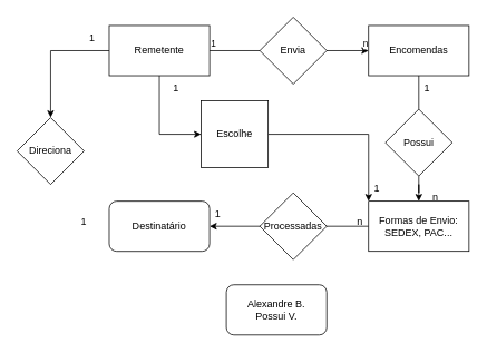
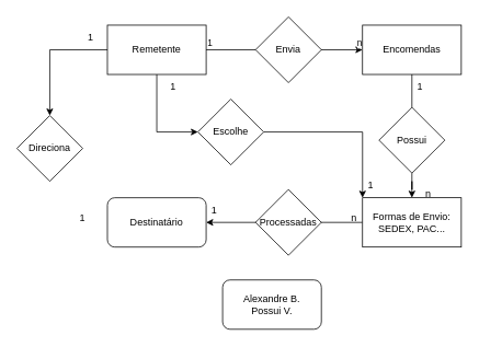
  <mxCell id="0" />
  <mxCell id="1" parent="0" />
  <mxCell id="2" style="edgeStyle=orthogonalEdgeStyle;rounded=0;orthogonalLoop=1;jettySize=auto;html=1;entryX=0;entryY=0.5;entryDx=0;entryDy=0;" edge="1" parent="1" source="4" target="23"><mxGeometry relative="1" as="geometry"><mxPoint x="200" y="170" as="targetPoint" /></mxGeometry></mxCell>
  <mxCell id="3" style="edgeStyle=orthogonalEdgeStyle;rounded=0;orthogonalLoop=1;jettySize=auto;html=1;" edge="1" parent="1" source="4" target="26"><mxGeometry relative="1" as="geometry"><mxPoint x="60" y="140" as="targetPoint" /></mxGeometry></mxCell>
  <mxCell id="4" value="Remetente" style="rounded=0;whiteSpace=wrap;html=1;" vertex="1" parent="1"><mxGeometry x="130" y="30" width="120" height="60" as="geometry" /></mxCell>
  <mxCell id="5" value="" style="endArrow=classic;html=1;rounded=0;" edge="1" parent="1"><mxGeometry relative="1" as="geometry"><mxPoint x="250" y="60" as="sourcePoint" /><mxPoint x="440" y="60" as="targetPoint" /></mxGeometry></mxCell>
  <mxCell id="6" value="Envia" style="edgeLabel;resizable=0;html=1;align=center;verticalAlign=middle;" connectable="0" vertex="1" parent="5"><mxGeometry relative="1" as="geometry" /></mxCell>
  <mxCell id="7" value="1" style="edgeLabel;resizable=0;html=1;align=left;verticalAlign=bottom;" connectable="0" vertex="1" parent="5"><mxGeometry x="-1" relative="1" as="geometry" /></mxCell>
  <mxCell id="8" value="n" style="edgeLabel;resizable=0;html=1;align=right;verticalAlign=bottom;" connectable="0" vertex="1" parent="5"><mxGeometry x="1" relative="1" as="geometry" /></mxCell>
  <mxCell id="9" style="edgeStyle=orthogonalEdgeStyle;rounded=0;orthogonalLoop=1;jettySize=auto;html=1;startArrow=none;" edge="1" parent="1" source="15" target="12"><mxGeometry relative="1" as="geometry" /></mxCell>
  <mxCell id="10" value="Encomendas" style="rounded=0;whiteSpace=wrap;html=1;" vertex="1" parent="1"><mxGeometry x="440" y="30" width="120" height="60" as="geometry" /></mxCell>
  <mxCell id="11" style="edgeStyle=orthogonalEdgeStyle;rounded=0;orthogonalLoop=1;jettySize=auto;html=1;" edge="1" parent="1" source="12" target="17"><mxGeometry relative="1" as="geometry" /></mxCell>
  <mxCell id="12" value="Formas de Envio: SEDEX, PAC..." style="rounded=0;whiteSpace=wrap;html=1;" vertex="1" parent="1"><mxGeometry x="440" y="240" width="120" height="60" as="geometry" /></mxCell>
  <mxCell id="13" value="1" style="text;html=1;strokeColor=none;fillColor=none;align=center;verticalAlign=middle;whiteSpace=wrap;rounded=0;" vertex="1" parent="1"><mxGeometry x="480" y="90" width="60" height="30" as="geometry" /></mxCell>
  <mxCell id="14" value="n" style="text;html=1;strokeColor=none;fillColor=none;align=center;verticalAlign=middle;whiteSpace=wrap;rounded=0;" vertex="1" parent="1"><mxGeometry x="490" y="220" width="60" height="30" as="geometry" /></mxCell>
  <mxCell id="15" value="Possui" style="rhombus;whiteSpace=wrap;html=1;" vertex="1" parent="1"><mxGeometry x="460" y="130" width="80" height="80" as="geometry" /></mxCell>
  <mxCell id="16" value="" style="edgeStyle=orthogonalEdgeStyle;rounded=0;orthogonalLoop=1;jettySize=auto;html=1;endArrow=none;" edge="1" parent="1" source="10" target="15"><mxGeometry relative="1" as="geometry"><mxPoint x="500" y="90" as="sourcePoint" /><mxPoint x="500" y="240" as="targetPoint" /></mxGeometry></mxCell>
  <mxCell id="17" value="Destinatário" style="rounded=1;whiteSpace=wrap;html=1;" vertex="1" parent="1"><mxGeometry x="130" y="240" width="120" height="60" as="geometry" /></mxCell>
  <mxCell id="18" value="n" style="text;html=1;strokeColor=none;fillColor=none;align=center;verticalAlign=middle;whiteSpace=wrap;rounded=0;" vertex="1" parent="1"><mxGeometry x="400" y="250" width="60" height="30" as="geometry" /></mxCell>
  <mxCell id="19" value="1" style="text;html=1;strokeColor=none;fillColor=none;align=center;verticalAlign=middle;whiteSpace=wrap;rounded=0;" vertex="1" parent="1"><mxGeometry x="230" y="240" width="60" height="30" as="geometry" /></mxCell>
  <mxCell id="20" value="Processadas" style="rhombus;whiteSpace=wrap;html=1;" vertex="1" parent="1"><mxGeometry x="310" y="230" width="80" height="80" as="geometry" /></mxCell>
  <mxCell id="21" value="Envia" style="rhombus;whiteSpace=wrap;html=1;" vertex="1" parent="1"><mxGeometry x="310" y="20" width="80" height="80" as="geometry" /></mxCell>
  <mxCell id="22" style="edgeStyle=orthogonalEdgeStyle;rounded=0;orthogonalLoop=1;jettySize=auto;html=1;entryX=0;entryY=0;entryDx=0;entryDy=0;" edge="1" parent="1" source="23" target="12"><mxGeometry relative="1" as="geometry" /></mxCell>
- <mxCell id="23" value="Escolhe" style="whiteSpace=wrap;html=1;rounded=0;" vertex="1" parent="1"><mxGeometry x="240" y="120" width="80" height="80" as="geometry" /></mxCell>
+ <mxCell id="23" value="Escolhe" style="rhombus;whiteSpace=wrap;html=1;" vertex="1" parent="1"><mxGeometry x="240" y="120" width="80" height="80" as="geometry" /></mxCell>
  <mxCell id="24" value="1" style="text;html=1;strokeColor=none;fillColor=none;align=center;verticalAlign=middle;whiteSpace=wrap;rounded=0;" vertex="1" parent="1"><mxGeometry x="180" y="90" width="60" height="30" as="geometry" /></mxCell>
  <mxCell id="25" value="1" style="text;html=1;strokeColor=none;fillColor=none;align=center;verticalAlign=middle;whiteSpace=wrap;rounded=0;" vertex="1" parent="1"><mxGeometry x="420" y="210" width="60" height="30" as="geometry" /></mxCell>
  <mxCell id="26" value="Direciona" style="rhombus;whiteSpace=wrap;html=1;" vertex="1" parent="1"><mxGeometry x="20" y="140" width="80" height="80" as="geometry" /></mxCell>
  <mxCell id="27" value="1" style="text;html=1;strokeColor=none;fillColor=none;align=center;verticalAlign=middle;whiteSpace=wrap;rounded=0;" vertex="1" parent="1"><mxGeometry x="80" y="30" width="60" height="30" as="geometry" /></mxCell>
  <mxCell id="28" value="1" style="text;html=1;strokeColor=none;fillColor=none;align=center;verticalAlign=middle;whiteSpace=wrap;rounded=0;" vertex="1" parent="1"><mxGeometry x="70" y="250" width="60" height="30" as="geometry" /></mxCell>
  <mxCell id="29" value="Alexandre B.&lt;br&gt;Possui V." style="rounded=1;whiteSpace=wrap;html=1;" vertex="1" parent="1"><mxGeometry x="270" y="340" width="120" height="60" as="geometry" /></mxCell>
